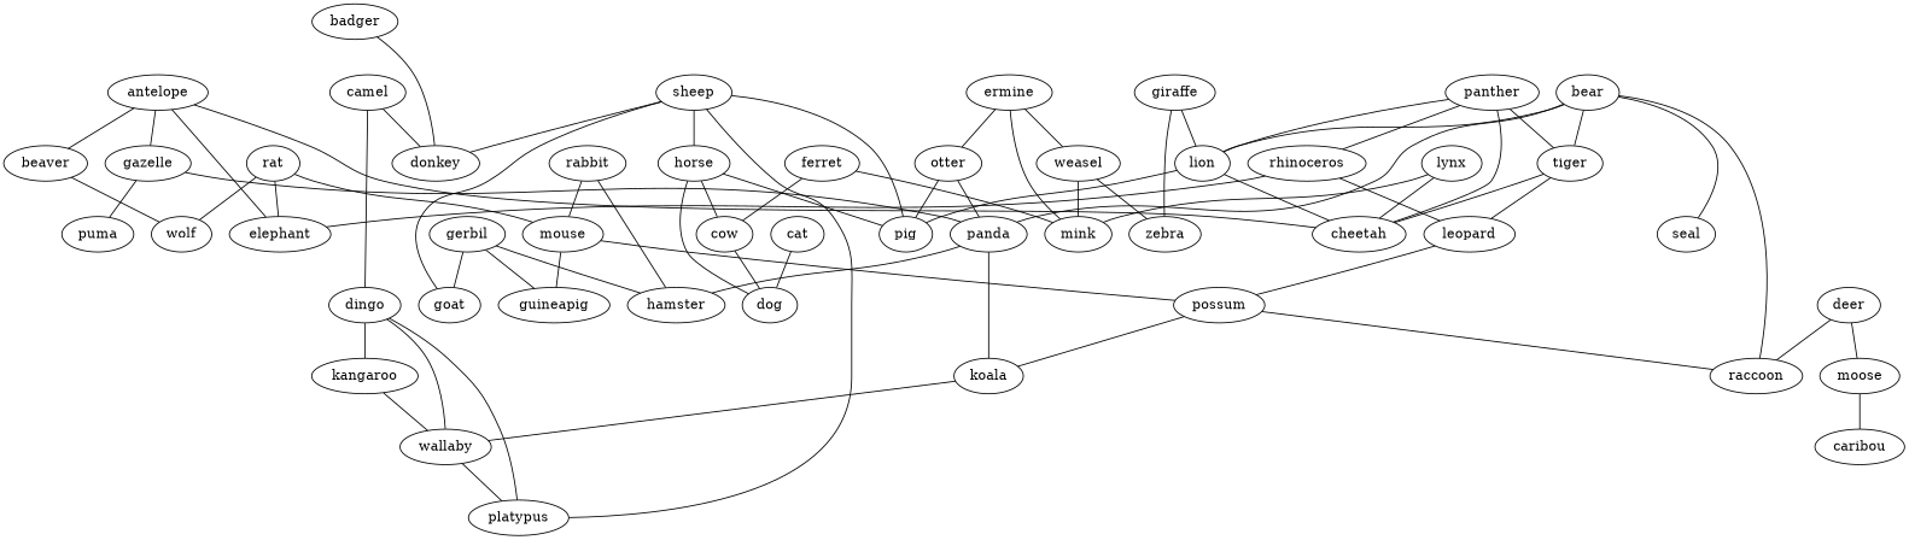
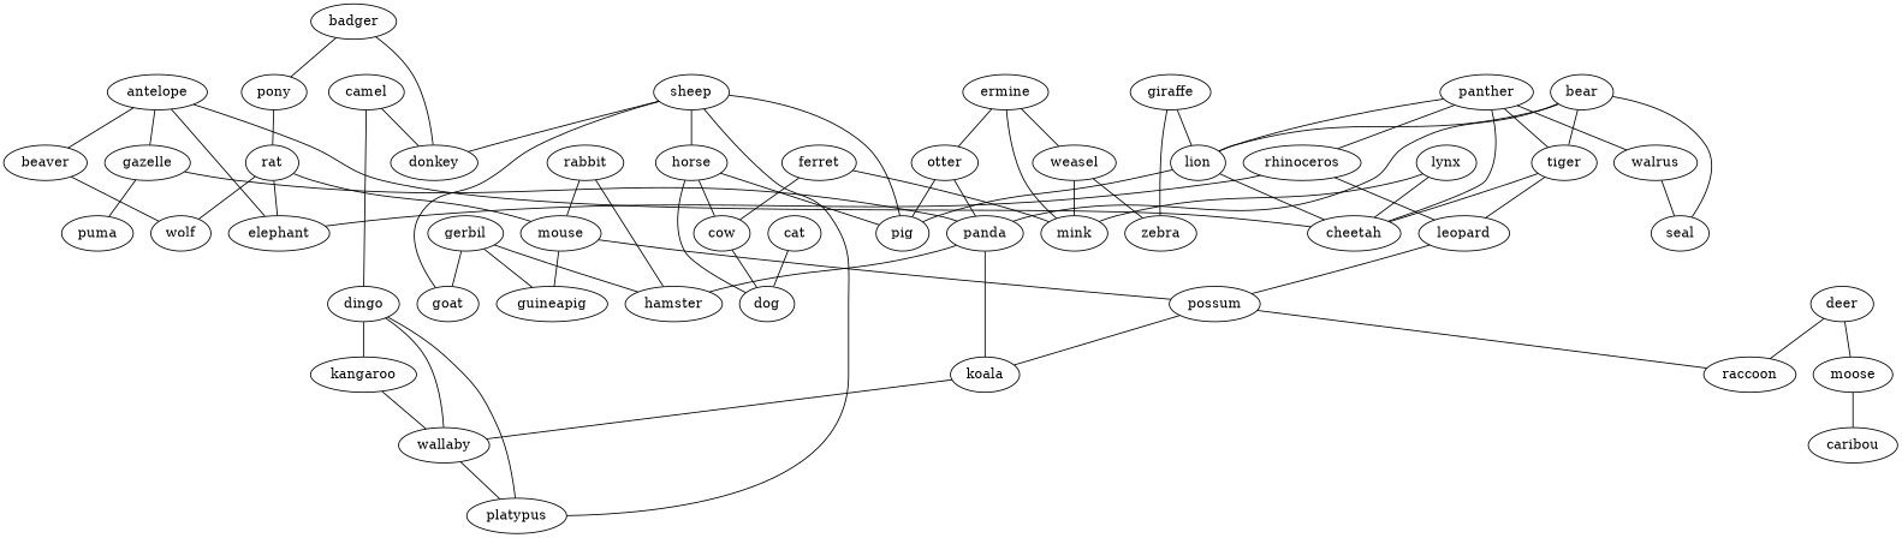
  strict graph {
    edge [weight=1]
    antelope
    gazelle
    beaver
    elephant
    cheetah
    panda
    puma
    wolf
    hamster
    koala
    ermine
    weasel
    otter
    mink
    zebra
    pig
    badger
    donkey
+   pony
    rat
    sheep
    horse
    goat
    platypus
    cow
    dog
    gerbil
    guineapig
    panther
    tiger
    lion
+   walrus
    rhinoceros
    leopard
    seal
    camel
    dingo
    kangaroo
    wallaby
    bear
    raccoon
    possum
    ferret
    giraffe
    rabbit
    mouse
    cat
    lynx
    deer
    moose
    caribou
    antelope -- gazelle
    antelope -- beaver
    antelope -- elephant
    antelope -- cheetah
    gazelle -- panda
    gazelle -- puma
    beaver -- wolf
    panda -- hamster
    panda -- koala
    koala -- wallaby
    ermine -- weasel
    ermine -- otter
    ermine -- mink
    weasel -- mink
    weasel -- zebra
    otter -- panda
    otter -- pig
    badger -- donkey
+   badger -- pony
+   pony -- rat
    rat -- elephant
    rat -- wolf
    rat -- mouse
    sheep -- pig
    sheep -- donkey
    sheep -- horse
    sheep -- goat
    sheep -- platypus
    horse -- pig
    horse -- cow
    horse -- dog
    cow -- dog
    gerbil -- hamster
    gerbil -- goat
    gerbil -- guineapig
    panther -- cheetah
    panther -- tiger
    panther -- lion
+   panther -- walrus
    panther -- rhinoceros
    tiger -- cheetah
    tiger -- leopard
    lion -- cheetah
    lion -- pig
+   walrus -- seal
    rhinoceros -- elephant
    rhinoceros -- leopard
    leopard -- possum
    camel -- donkey
    camel -- dingo
    dingo -- platypus
    dingo -- kangaroo
    dingo -- wallaby
    kangaroo -- wallaby
    wallaby -- platypus
    bear -- panda
    bear -- tiger
    bear -- lion
    bear -- seal
-   bear -- raccoon
    possum -- koala
    possum -- raccoon
    ferret -- mink
    ferret -- cow
    giraffe -- zebra
    giraffe -- lion
    rabbit -- hamster
    rabbit -- mouse
    mouse -- guineapig
    mouse -- possum
    cat -- dog
    lynx -- cheetah
    lynx -- mink
    deer -- raccoon
    deer -- moose
    moose -- caribou
  }
